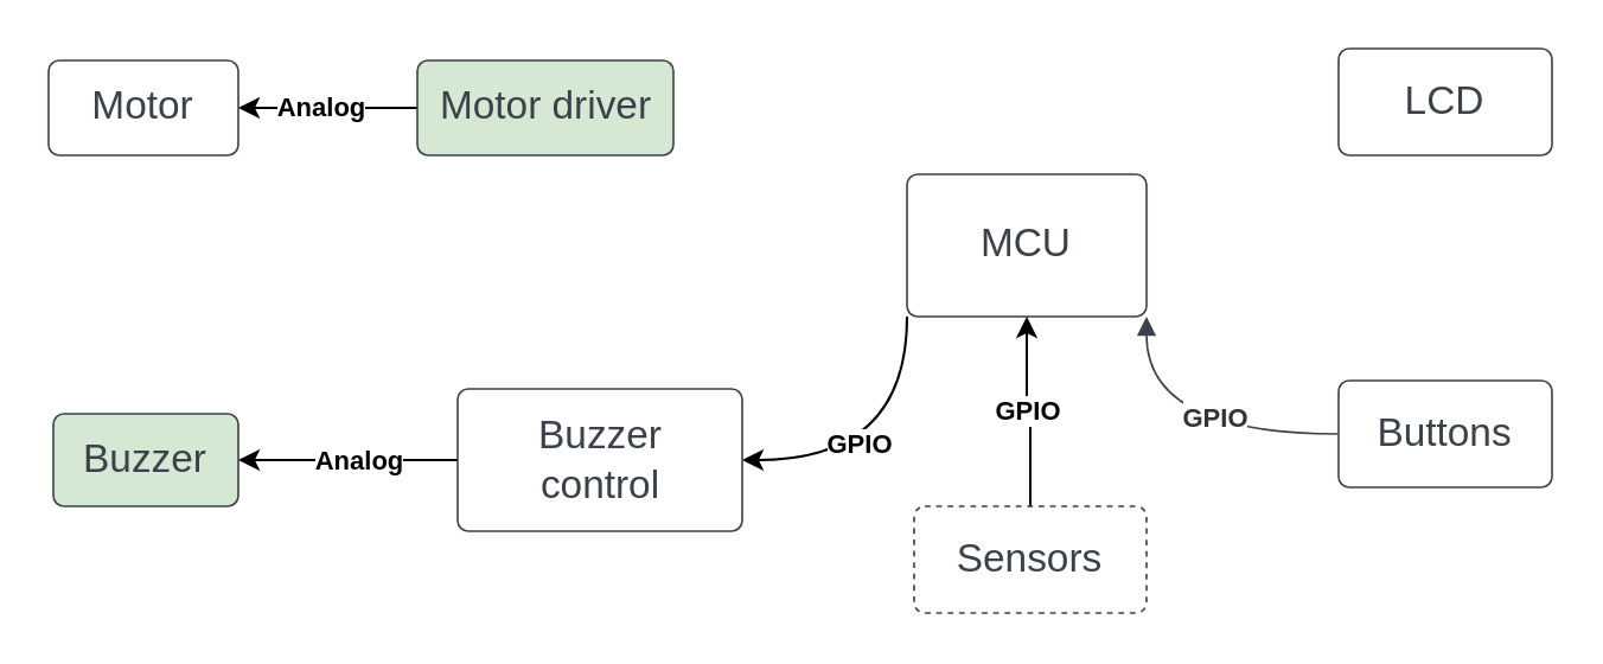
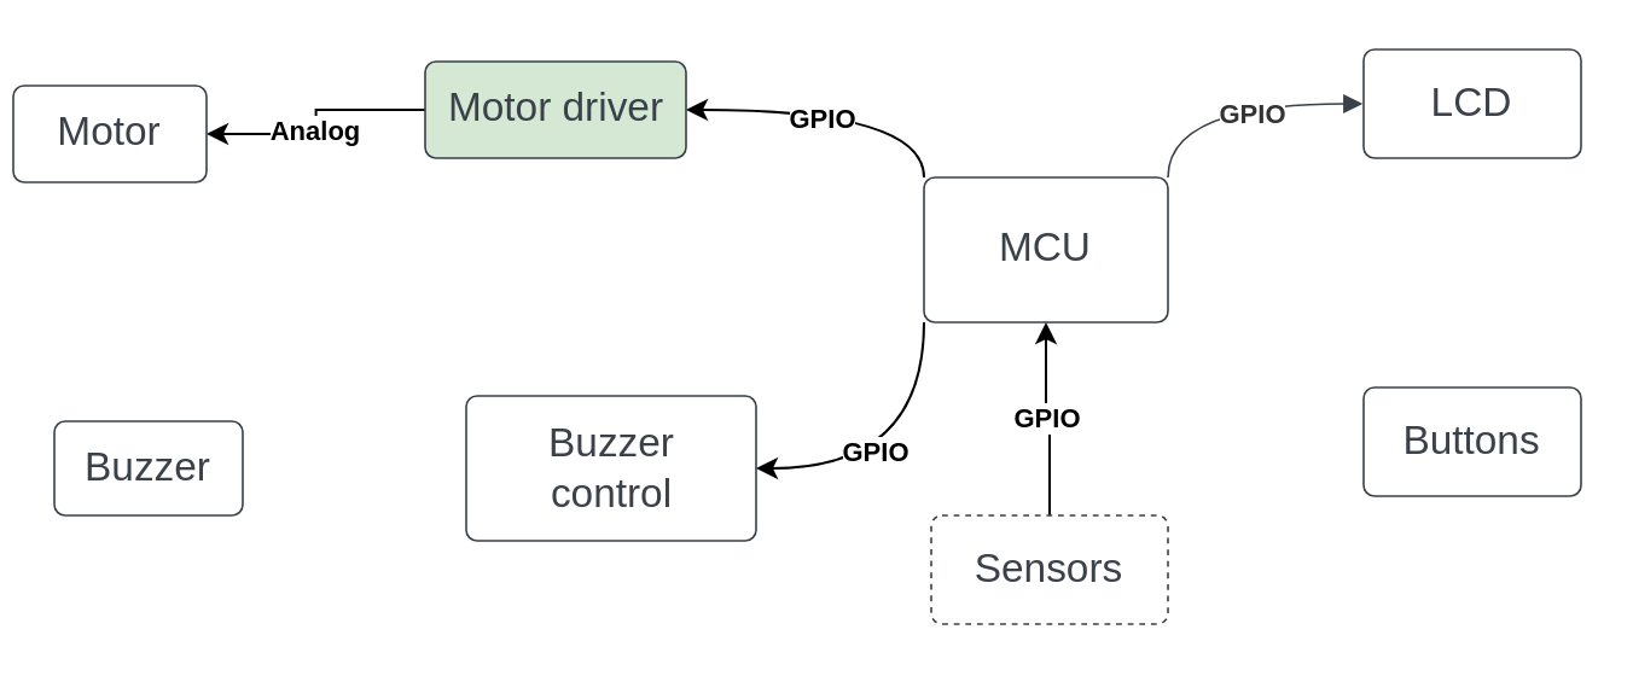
  <mxCell id="0" />
  <mxCell id="1" parent="0" />
+ <mxCell id="2" style="edgeStyle=orthogonalEdgeStyle;rounded=0;orthogonalLoop=1;jettySize=auto;html=1;exitX=0;exitY=0;exitDx=0;exitDy=0;entryX=1;entryY=0.5;entryDx=0;entryDy=0;curved=1;" edge="1" parent="1" source="6" target="18"><mxGeometry relative="1" as="geometry" /></mxCell>
+ <mxCell id="3" value="&lt;b&gt;GPIO&lt;/b&gt;" style="edgeLabel;html=1;align=center;verticalAlign=middle;resizable=0;points=[];" vertex="1" connectable="0" parent="2"><mxGeometry x="0.122" y="3" relative="1" as="geometry"><mxPoint as="offset" /></mxGeometry></mxCell>
  <mxCell id="4" style="edgeStyle=orthogonalEdgeStyle;rounded=0;orthogonalLoop=1;jettySize=auto;html=1;exitX=0;exitY=1;exitDx=0;exitDy=0;entryX=1;entryY=0.5;entryDx=0;entryDy=0;curved=1;" edge="1" parent="1" source="6" target="23"><mxGeometry relative="1" as="geometry" /></mxCell>
  <mxCell id="5" value="&lt;b&gt;GPIO&lt;/b&gt;" style="edgeLabel;html=1;align=center;verticalAlign=middle;resizable=0;points=[];" vertex="1" connectable="0" parent="4"><mxGeometry x="0.249" y="-7" relative="1" as="geometry"><mxPoint as="offset" /></mxGeometry></mxCell>
  <mxCell id="6" value="MCU" style="html=1;overflow=block;blockSpacing=1;whiteSpace=wrap;fontSize=16.7;fontColor=#3a414a;spacing=9;strokeColor=#3a414a;strokeOpacity=100;rounded=1;absoluteArcSize=1;arcSize=9;strokeWidth=0.8;lucidId=D1HV6pplp9Vh;" vertex="1" parent="1"><mxGeometry x="382" y="73" width="101" height="60" as="geometry" /></mxCell>
  <mxCell id="7" value="LCD" style="html=1;overflow=block;blockSpacing=1;whiteSpace=wrap;fontSize=16.7;fontColor=#3a414a;spacing=9;strokeColor=#3a414a;strokeOpacity=100;rounded=1;absoluteArcSize=1;arcSize=9;strokeWidth=0.8;lucidId=.1HVtGBK24nO;" vertex="1" parent="1"><mxGeometry x="564" y="20" width="90" height="45" as="geometry" /></mxCell>
  <mxCell id="8" value="Buttons" style="html=1;overflow=block;blockSpacing=1;whiteSpace=wrap;fontSize=16.7;fontColor=#3a414a;spacing=9;strokeColor=#3a414a;strokeOpacity=100;rounded=1;absoluteArcSize=1;arcSize=9;strokeWidth=0.8;lucidId=v2HVlrVIUBT3;" vertex="1" parent="1"><mxGeometry x="564" y="160" width="90" height="45" as="geometry" /></mxCell>
- <mxCell id="9" value="" style="html=1;jettySize=18;whiteSpace=wrap;fontSize=13;strokeColor=#3a414a;strokeOpacity=100;strokeWidth=0.8;rounded=1;arcSize=12;startArrow=none;endArrow=block;endFill=1;exitX=-0.004;exitY=0.5;exitPerimeter=0;entryX=1;entryY=1;lucidId=X2HVbrMtYWLz;edgeStyle=orthogonalEdgeStyle;entryDx=0;entryDy=0;curved=1;" edge="1" parent="1" source="8" target="6"><mxGeometry width="100" height="100" relative="1" as="geometry" /></mxCell>
- <mxCell id="10" value="&lt;font style=&quot;font-size: 11px;&quot;&gt;GPIO&lt;/font&gt;" style="text;html=1;resizable=0;labelBackgroundColor=default;align=center;verticalAlign=middle;fontStyle=1;fontColor=#333333;fontSize=13.3;" vertex="1" parent="9"><mxGeometry relative="1" as="geometry"><mxPoint x="13" y="-8" as="offset" /></mxGeometry></mxCell>
+ <mxCell id="11" value="" style="html=1;jettySize=18;whiteSpace=wrap;fontSize=13;strokeColor=#3a414a;strokeOpacity=100;strokeWidth=0.8;rounded=1;arcSize=12;curved=1;startArrow=none;endArrow=block;endFill=1;exitX=1;exitY=0;entryX=-0.004;entryY=0.5;entryPerimeter=0;lucidId=V3HVBkSjDA~W;edgeStyle=orthogonalEdgeStyle;exitDx=0;exitDy=0;" edge="1" parent="1" source="6" target="7"><mxGeometry width="100" height="100" relative="1" as="geometry" /></mxCell>
+ <mxCell id="12" value="&lt;font style=&quot;font-size: 11px;&quot;&gt;GPIO&lt;/font&gt;" style="text;html=1;resizable=0;labelBackgroundColor=default;align=center;verticalAlign=middle;fontStyle=1;fontColor=#333333;fontSize=13.3;" vertex="1" parent="11"><mxGeometry relative="1" as="geometry"><mxPoint x="9" y="3" as="offset" /></mxGeometry></mxCell>
  <mxCell id="13" style="edgeStyle=orthogonalEdgeStyle;rounded=0;orthogonalLoop=1;jettySize=auto;html=1;exitX=0.5;exitY=0;exitDx=0;exitDy=0;entryX=0.5;entryY=1;entryDx=0;entryDy=0;" edge="1" parent="1" source="15" target="6"><mxGeometry relative="1" as="geometry" /></mxCell>
  <mxCell id="14" value="&lt;b&gt;GPIO&lt;/b&gt;" style="edgeLabel;html=1;align=center;verticalAlign=middle;resizable=0;points=[];" vertex="1" connectable="0" parent="13"><mxGeometry x="0.041" relative="1" as="geometry"><mxPoint as="offset" /></mxGeometry></mxCell>
  <mxCell id="15" value="Sensors" style="html=1;overflow=block;blockSpacing=1;whiteSpace=wrap;fontSize=16.7;fontColor=#3a414a;spacing=9;strokeColor=#3a414a;strokeOpacity=100;rounded=1;absoluteArcSize=1;arcSize=9;strokeWidth=0.8;lucidId=r4HVN-0l.M5B;dashed=1;" vertex="1" parent="1"><mxGeometry x="385" y="213" width="98" height="45" as="geometry" /></mxCell>
  <mxCell id="16" style="edgeStyle=orthogonalEdgeStyle;rounded=0;orthogonalLoop=1;jettySize=auto;html=1;exitX=0;exitY=0.5;exitDx=0;exitDy=0;entryX=1;entryY=0.5;entryDx=0;entryDy=0;" edge="1" parent="1" source="18" target="19"><mxGeometry relative="1" as="geometry" /></mxCell>
  <mxCell id="17" value="&lt;b&gt;Analog&lt;/b&gt;" style="edgeLabel;html=1;align=center;verticalAlign=middle;resizable=0;points=[];" vertex="1" connectable="0" parent="16"><mxGeometry x="0.081" y="-1" relative="1" as="geometry"><mxPoint as="offset" /></mxGeometry></mxCell>
  <mxCell id="18" value="Motor driver" style="html=1;overflow=block;blockSpacing=1;whiteSpace=wrap;fontSize=16.7;fontColor=#3a414a;spacing=9;strokeColor=#3a414a;strokeOpacity=100;rounded=1;absoluteArcSize=1;arcSize=9;strokeWidth=0.8;lucidId=65HVoQi6rrJL;fillColor=#d5e8d4;" vertex="1" parent="1"><mxGeometry x="175.5" y="25" width="108" height="40" as="geometry" /></mxCell>
- <mxCell id="19" value="Motor" style="html=1;overflow=block;blockSpacing=1;whiteSpace=wrap;fontSize=16.7;fontColor=#3a414a;spacing=9;strokeColor=#3a414a;strokeOpacity=100;rounded=1;absoluteArcSize=1;arcSize=9;strokeWidth=0.8;lucidId=Z7HV266b1cg1;" vertex="1" parent="1"><mxGeometry x="20" y="25" width="80" height="40" as="geometry" /></mxCell>
- <mxCell id="20" value="Buzzer" style="html=1;overflow=block;blockSpacing=1;whiteSpace=wrap;fontSize=16.7;fontColor=#3a414a;spacing=9;strokeColor=#3a414a;strokeOpacity=100;rounded=1;absoluteArcSize=1;arcSize=9;strokeWidth=0.8;lucidId=e8HVmL0fnJ4k;fillColor=#d5e8d4;" vertex="1" parent="1"><mxGeometry x="22" y="174" width="78" height="39" as="geometry" /></mxCell>
- <mxCell id="21" style="edgeStyle=orthogonalEdgeStyle;rounded=0;orthogonalLoop=1;jettySize=auto;html=1;exitX=0;exitY=0.5;exitDx=0;exitDy=0;entryX=1;entryY=0.5;entryDx=0;entryDy=0;" edge="1" parent="1" source="23" target="20"><mxGeometry relative="1" as="geometry" /></mxCell>
- <mxCell id="22" value="&lt;b&gt;Analog&lt;/b&gt;" style="edgeLabel;html=1;align=center;verticalAlign=middle;resizable=0;points=[];" vertex="1" connectable="0" parent="21"><mxGeometry x="-0.091" relative="1" as="geometry"><mxPoint as="offset" /></mxGeometry></mxCell>
+ <mxCell id="19" value="Motor" style="html=1;overflow=block;blockSpacing=1;whiteSpace=wrap;fontSize=16.7;fontColor=#3a414a;spacing=9;strokeColor=#3a414a;strokeOpacity=100;rounded=1;absoluteArcSize=1;arcSize=9;strokeWidth=0.8;lucidId=Z7HV266b1cg1;" vertex="1" parent="1"><mxGeometry x="5" y="35" width="80" height="40" as="geometry" /></mxCell>
+ <mxCell id="20" value="Buzzer" style="html=1;overflow=block;blockSpacing=1;whiteSpace=wrap;fontSize=16.7;fontColor=#3a414a;spacing=9;strokeColor=#3a414a;strokeOpacity=100;rounded=1;absoluteArcSize=1;arcSize=9;strokeWidth=0.8;lucidId=e8HVmL0fnJ4k;" vertex="1" parent="1"><mxGeometry x="22" y="174" width="78" height="39" as="geometry" /></mxCell>
  <mxCell id="23" value="Buzzer control" style="html=1;overflow=block;blockSpacing=1;whiteSpace=wrap;fontSize=16.7;fontColor=#3a414a;spacing=9;strokeColor=#3a414a;strokeOpacity=100;rounded=1;absoluteArcSize=1;arcSize=9;strokeWidth=0.8;lucidId=V9HVoQI1RjWr;" vertex="1" parent="1"><mxGeometry x="192.5" y="163.5" width="120" height="60" as="geometry" /></mxCell>
